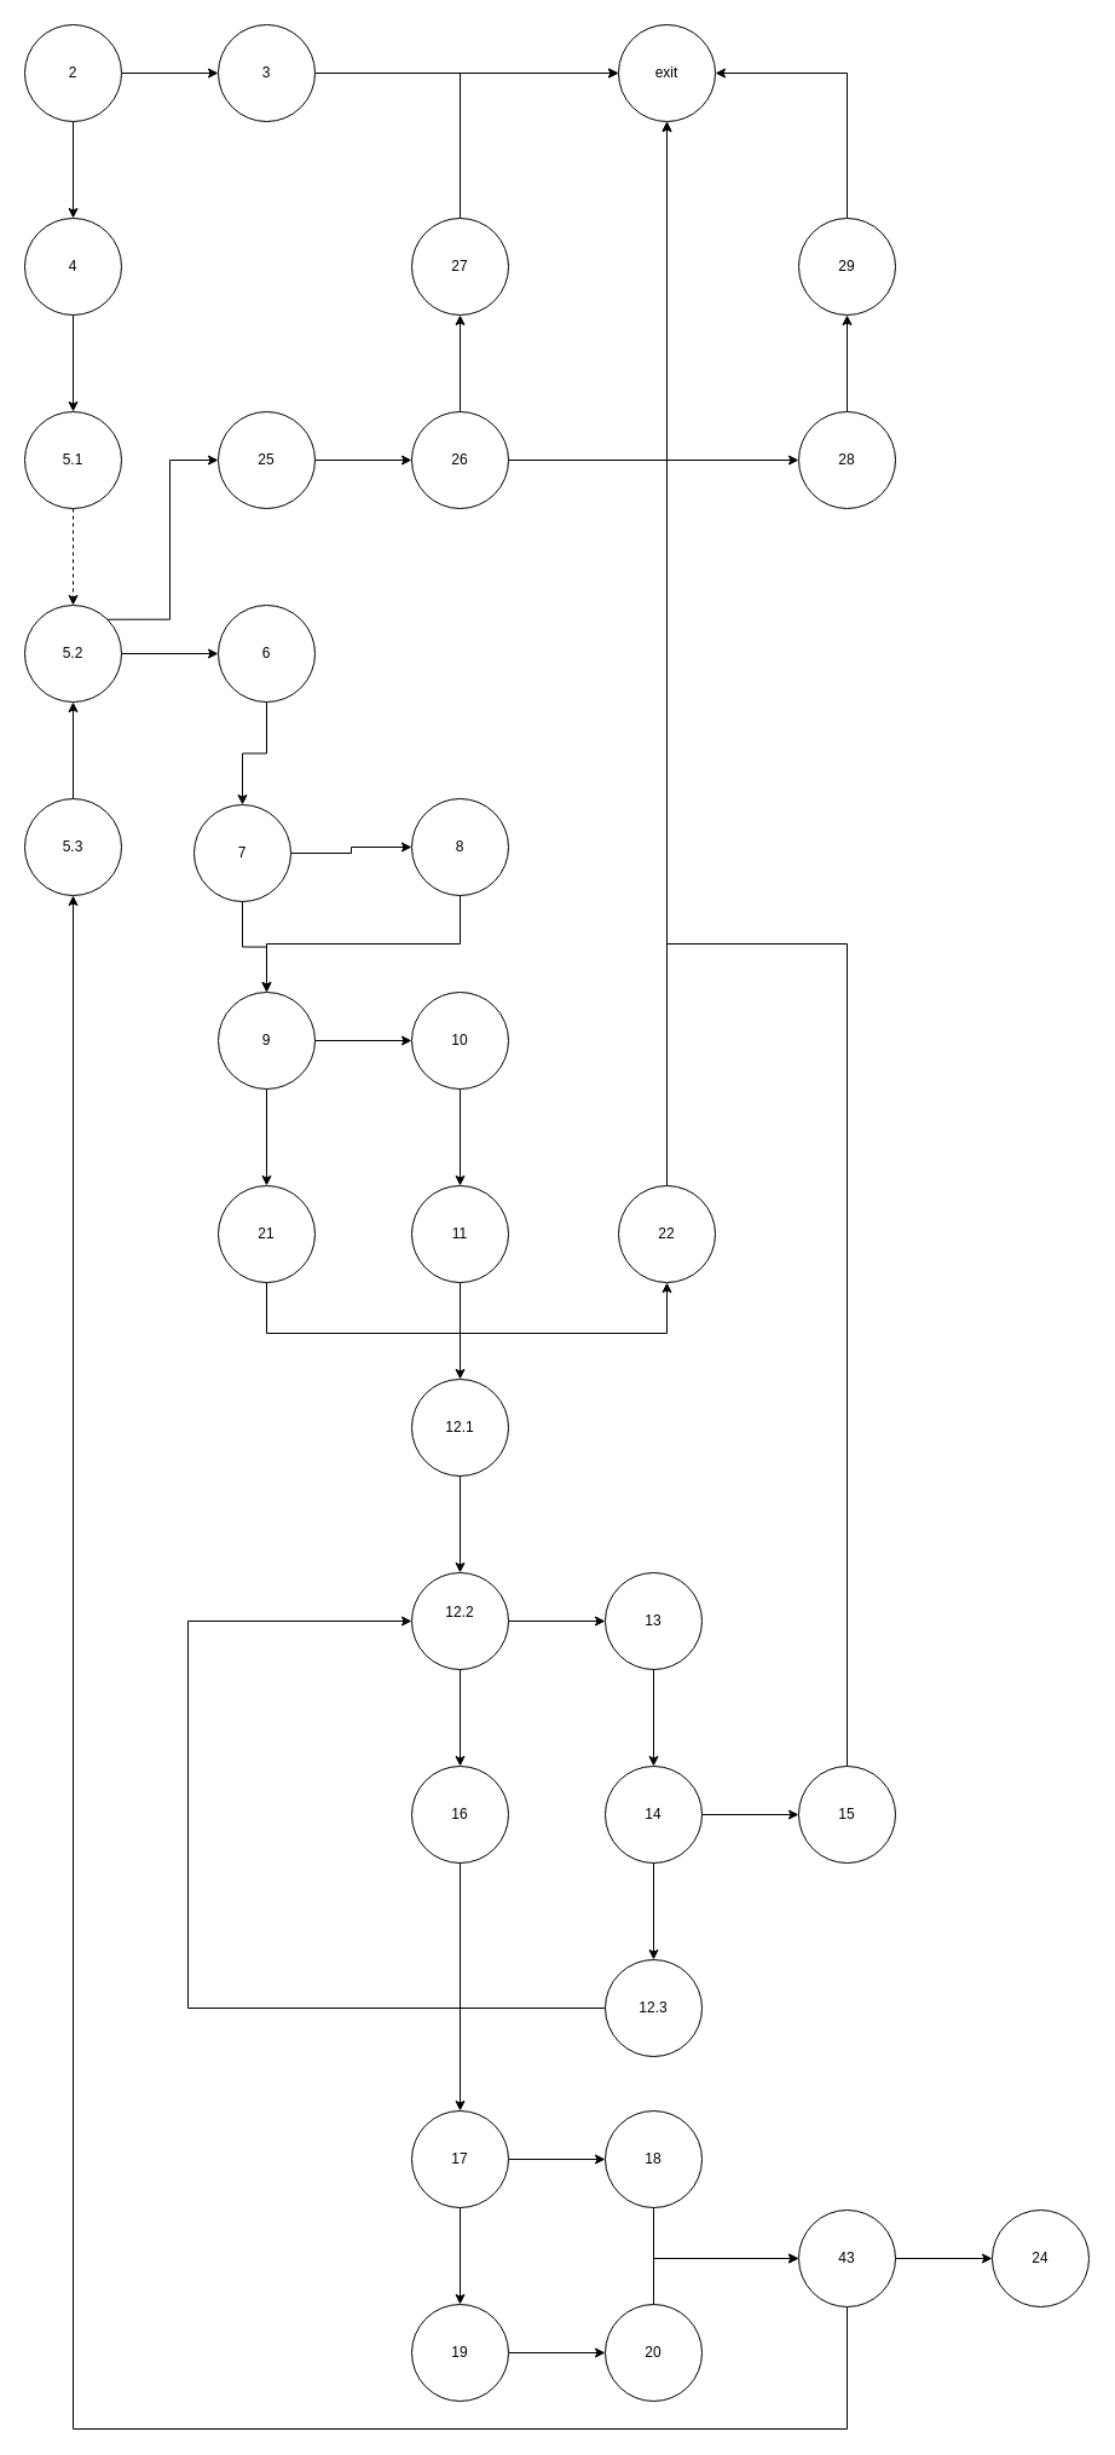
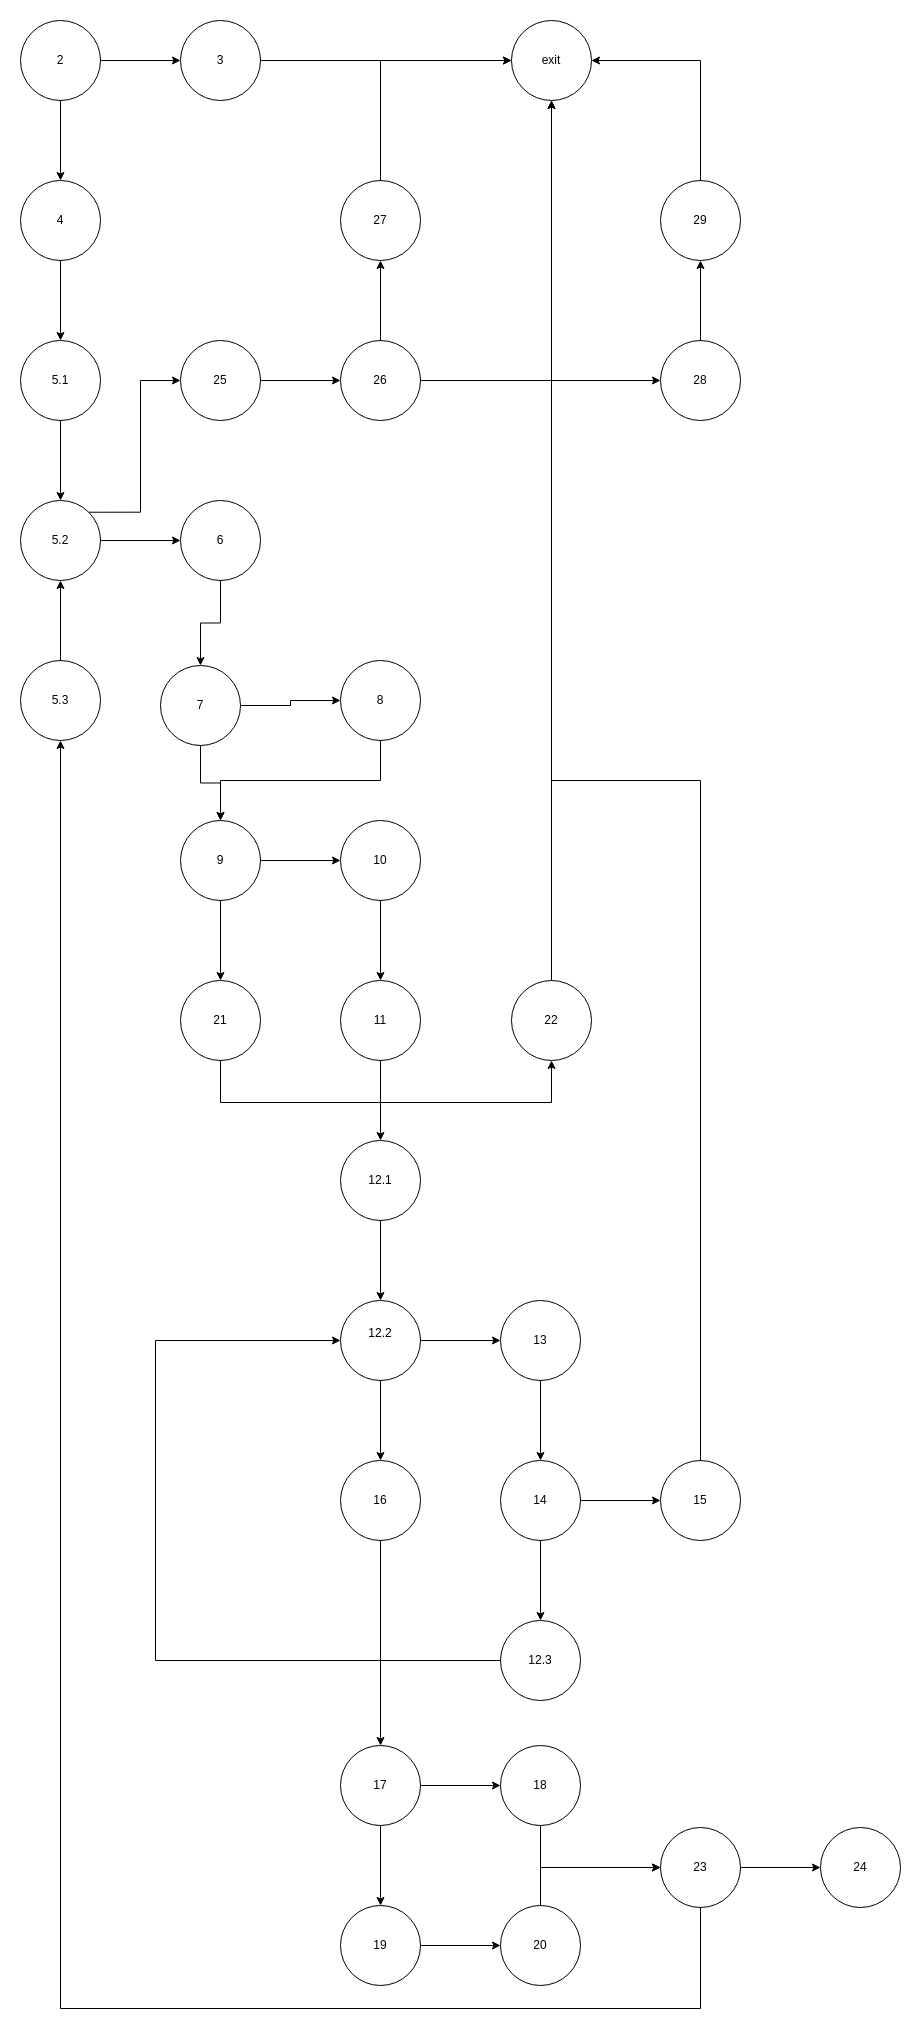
  <mxCell id="0" />
  <mxCell id="1" parent="0" />
  <mxCell id="2" value="" style="edgeStyle=orthogonalEdgeStyle;rounded=0;orthogonalLoop=1;jettySize=auto;html=1;" parent="1" source="4" target="6" edge="1"><mxGeometry relative="1" as="geometry" /></mxCell>
  <mxCell id="3" value="" style="edgeStyle=orthogonalEdgeStyle;rounded=0;orthogonalLoop=1;jettySize=auto;html=1;" parent="1" source="4" target="8" edge="1"><mxGeometry relative="1" as="geometry" /></mxCell>
  <mxCell id="4" value="&lt;div&gt;2&lt;/div&gt;" style="ellipse;whiteSpace=wrap;html=1;aspect=fixed;" parent="1" vertex="1"><mxGeometry x="20" y="20" width="80" height="80" as="geometry" /></mxCell>
  <mxCell id="5" value="" style="edgeStyle=orthogonalEdgeStyle;rounded=0;orthogonalLoop=1;jettySize=auto;html=1;" parent="1" source="6" target="11" edge="1"><mxGeometry relative="1" as="geometry" /></mxCell>
  <mxCell id="6" value="4" style="ellipse;whiteSpace=wrap;html=1;" parent="1" vertex="1"><mxGeometry x="20" y="180" width="80" height="80" as="geometry" /></mxCell>
  <mxCell id="7" value="" style="edgeStyle=orthogonalEdgeStyle;rounded=0;orthogonalLoop=1;jettySize=auto;html=1;" parent="1" source="8" target="9" edge="1"><mxGeometry relative="1" as="geometry" /></mxCell>
  <mxCell id="8" value="3" style="ellipse;whiteSpace=wrap;html=1;" parent="1" vertex="1"><mxGeometry x="180" y="20" width="80" height="80" as="geometry" /></mxCell>
  <mxCell id="9" value="exit" style="ellipse;whiteSpace=wrap;html=1;" parent="1" vertex="1"><mxGeometry x="511" y="20" width="80" height="80" as="geometry" /></mxCell>
- <mxCell id="10" value="" style="edgeStyle=orthogonalEdgeStyle;rounded=0;orthogonalLoop=1;jettySize=auto;html=1;dashed=1;" parent="1" source="11" target="14" edge="1"><mxGeometry relative="1" as="geometry" /></mxCell>
+ <mxCell id="10" value="" style="edgeStyle=orthogonalEdgeStyle;rounded=0;orthogonalLoop=1;jettySize=auto;html=1;" parent="1" source="11" target="14" edge="1"><mxGeometry relative="1" as="geometry" /></mxCell>
  <mxCell id="11" value="5.1" style="ellipse;whiteSpace=wrap;html=1;" parent="1" vertex="1"><mxGeometry x="20" y="340" width="80" height="80" as="geometry" /></mxCell>
  <mxCell id="12" value="" style="edgeStyle=orthogonalEdgeStyle;rounded=0;orthogonalLoop=1;jettySize=auto;html=1;" parent="1" source="14" target="16" edge="1"><mxGeometry relative="1" as="geometry" /></mxCell>
  <mxCell id="13" style="edgeStyle=orthogonalEdgeStyle;rounded=0;orthogonalLoop=1;jettySize=auto;html=1;exitX=1;exitY=0;exitDx=0;exitDy=0;entryX=0;entryY=0.5;entryDx=0;entryDy=0;" parent="1" source="14" target="63" edge="1"><mxGeometry relative="1" as="geometry" /></mxCell>
  <mxCell id="14" value="5.2" style="ellipse;whiteSpace=wrap;html=1;" parent="1" vertex="1"><mxGeometry x="20" y="500" width="80" height="80" as="geometry" /></mxCell>
  <mxCell id="15" value="" style="edgeStyle=orthogonalEdgeStyle;rounded=0;orthogonalLoop=1;jettySize=auto;html=1;" parent="1" source="16" target="19" edge="1"><mxGeometry relative="1" as="geometry" /></mxCell>
  <mxCell id="16" value="6" style="ellipse;whiteSpace=wrap;html=1;" parent="1" vertex="1"><mxGeometry x="180" y="500" width="80" height="80" as="geometry" /></mxCell>
  <mxCell id="17" value="" style="edgeStyle=orthogonalEdgeStyle;rounded=0;orthogonalLoop=1;jettySize=auto;html=1;" parent="1" source="19" target="21" edge="1"><mxGeometry relative="1" as="geometry" /></mxCell>
  <mxCell id="18" value="" style="edgeStyle=orthogonalEdgeStyle;rounded=0;orthogonalLoop=1;jettySize=auto;html=1;" parent="1" source="19" target="24" edge="1"><mxGeometry relative="1" as="geometry" /></mxCell>
  <mxCell id="19" value="7" style="ellipse;whiteSpace=wrap;html=1;" parent="1" vertex="1"><mxGeometry x="160" y="665" width="80" height="80" as="geometry" /></mxCell>
  <mxCell id="20" style="edgeStyle=orthogonalEdgeStyle;rounded=0;orthogonalLoop=1;jettySize=auto;html=1;exitX=0.5;exitY=1;exitDx=0;exitDy=0;entryX=0.5;entryY=0;entryDx=0;entryDy=0;" parent="1" source="21" target="24" edge="1"><mxGeometry relative="1" as="geometry" /></mxCell>
  <mxCell id="21" value="8" style="ellipse;whiteSpace=wrap;html=1;" parent="1" vertex="1"><mxGeometry x="340" y="660" width="80" height="80" as="geometry" /></mxCell>
  <mxCell id="22" value="" style="edgeStyle=orthogonalEdgeStyle;rounded=0;orthogonalLoop=1;jettySize=auto;html=1;" parent="1" source="24" target="26" edge="1"><mxGeometry relative="1" as="geometry" /></mxCell>
  <mxCell id="23" value="" style="edgeStyle=orthogonalEdgeStyle;rounded=0;orthogonalLoop=1;jettySize=auto;html=1;" parent="1" source="24" target="53" edge="1"><mxGeometry relative="1" as="geometry" /></mxCell>
  <mxCell id="24" value="9" style="ellipse;whiteSpace=wrap;html=1;" parent="1" vertex="1"><mxGeometry x="180" y="820" width="80" height="80" as="geometry" /></mxCell>
  <mxCell id="25" value="" style="edgeStyle=orthogonalEdgeStyle;rounded=0;orthogonalLoop=1;jettySize=auto;html=1;" parent="1" source="26" target="28" edge="1"><mxGeometry relative="1" as="geometry" /></mxCell>
  <mxCell id="26" value="10" style="ellipse;whiteSpace=wrap;html=1;" parent="1" vertex="1"><mxGeometry x="340" y="820" width="80" height="80" as="geometry" /></mxCell>
  <mxCell id="27" value="" style="edgeStyle=orthogonalEdgeStyle;rounded=0;orthogonalLoop=1;jettySize=auto;html=1;" parent="1" source="28" target="30" edge="1"><mxGeometry relative="1" as="geometry" /></mxCell>
  <mxCell id="28" value="11" style="ellipse;whiteSpace=wrap;html=1;" parent="1" vertex="1"><mxGeometry x="340" y="980" width="80" height="80" as="geometry" /></mxCell>
  <mxCell id="29" value="" style="edgeStyle=orthogonalEdgeStyle;rounded=0;orthogonalLoop=1;jettySize=auto;html=1;" parent="1" source="30" target="33" edge="1"><mxGeometry relative="1" as="geometry" /></mxCell>
  <mxCell id="30" value="12.1" style="ellipse;whiteSpace=wrap;html=1;" parent="1" vertex="1"><mxGeometry x="340" y="1140" width="80" height="80" as="geometry" /></mxCell>
  <mxCell id="31" value="" style="edgeStyle=orthogonalEdgeStyle;rounded=0;orthogonalLoop=1;jettySize=auto;html=1;" parent="1" source="33" target="35" edge="1"><mxGeometry relative="1" as="geometry" /></mxCell>
  <mxCell id="32" value="" style="edgeStyle=orthogonalEdgeStyle;rounded=0;orthogonalLoop=1;jettySize=auto;html=1;" parent="1" source="33" target="65" edge="1"><mxGeometry relative="1" as="geometry" /></mxCell>
  <mxCell id="33" value="12.2&lt;div&gt;&lt;br&gt;&lt;/div&gt;" style="ellipse;whiteSpace=wrap;html=1;" parent="1" vertex="1"><mxGeometry x="340" y="1300" width="80" height="80" as="geometry" /></mxCell>
  <mxCell id="34" value="" style="edgeStyle=orthogonalEdgeStyle;rounded=0;orthogonalLoop=1;jettySize=auto;html=1;" parent="1" source="35" target="38" edge="1"><mxGeometry relative="1" as="geometry" /></mxCell>
  <mxCell id="35" value="13" style="ellipse;whiteSpace=wrap;html=1;" parent="1" vertex="1"><mxGeometry x="500" y="1300" width="80" height="80" as="geometry" /></mxCell>
  <mxCell id="36" value="" style="edgeStyle=orthogonalEdgeStyle;rounded=0;orthogonalLoop=1;jettySize=auto;html=1;" parent="1" source="38" target="40" edge="1"><mxGeometry relative="1" as="geometry" /></mxCell>
  <mxCell id="37" value="" style="edgeStyle=orthogonalEdgeStyle;rounded=0;orthogonalLoop=1;jettySize=auto;html=1;" parent="1" source="38" target="42" edge="1"><mxGeometry relative="1" as="geometry" /></mxCell>
  <mxCell id="38" value="14" style="ellipse;whiteSpace=wrap;html=1;" parent="1" vertex="1"><mxGeometry x="500" y="1460" width="80" height="80" as="geometry" /></mxCell>
  <mxCell id="39" style="edgeStyle=orthogonalEdgeStyle;rounded=0;orthogonalLoop=1;jettySize=auto;html=1;exitX=0.5;exitY=0;exitDx=0;exitDy=0;" parent="1" source="40" target="9" edge="1"><mxGeometry relative="1" as="geometry" /></mxCell>
  <mxCell id="40" value="15" style="ellipse;whiteSpace=wrap;html=1;" parent="1" vertex="1"><mxGeometry x="660" y="1460" width="80" height="80" as="geometry" /></mxCell>
  <mxCell id="41" style="edgeStyle=orthogonalEdgeStyle;rounded=0;orthogonalLoop=1;jettySize=auto;html=1;exitX=0;exitY=0.5;exitDx=0;exitDy=0;entryX=0;entryY=0.5;entryDx=0;entryDy=0;" parent="1" source="42" target="33" edge="1"><mxGeometry relative="1" as="geometry"><Array as="points"><mxPoint x="155" y="1660" /><mxPoint x="155" y="1340" /></Array></mxGeometry></mxCell>
  <mxCell id="42" value="12.3" style="ellipse;whiteSpace=wrap;html=1;" parent="1" vertex="1"><mxGeometry x="500" y="1620" width="80" height="80" as="geometry" /></mxCell>
  <mxCell id="43" value="" style="edgeStyle=orthogonalEdgeStyle;rounded=0;orthogonalLoop=1;jettySize=auto;html=1;" parent="1" source="45" target="47" edge="1"><mxGeometry relative="1" as="geometry" /></mxCell>
  <mxCell id="44" value="" style="edgeStyle=orthogonalEdgeStyle;rounded=0;orthogonalLoop=1;jettySize=auto;html=1;" parent="1" source="45" target="49" edge="1"><mxGeometry relative="1" as="geometry" /></mxCell>
  <mxCell id="45" value="17" style="ellipse;whiteSpace=wrap;html=1;aspect=fixed;" parent="1" vertex="1"><mxGeometry x="340" y="1745" width="80" height="80" as="geometry" /></mxCell>
  <mxCell id="46" style="edgeStyle=orthogonalEdgeStyle;rounded=0;orthogonalLoop=1;jettySize=auto;html=1;exitX=0.5;exitY=1;exitDx=0;exitDy=0;entryX=0;entryY=0.5;entryDx=0;entryDy=0;" parent="1" source="47" target="58" edge="1"><mxGeometry relative="1" as="geometry" /></mxCell>
  <mxCell id="47" value="18" style="ellipse;whiteSpace=wrap;html=1;" parent="1" vertex="1"><mxGeometry x="500" y="1745" width="80" height="80" as="geometry" /></mxCell>
  <mxCell id="48" value="" style="edgeStyle=orthogonalEdgeStyle;rounded=0;orthogonalLoop=1;jettySize=auto;html=1;" parent="1" source="49" target="51" edge="1"><mxGeometry relative="1" as="geometry" /></mxCell>
  <mxCell id="49" value="19" style="ellipse;whiteSpace=wrap;html=1;" parent="1" vertex="1"><mxGeometry x="340" y="1905" width="80" height="80" as="geometry" /></mxCell>
  <mxCell id="50" style="edgeStyle=orthogonalEdgeStyle;rounded=0;orthogonalLoop=1;jettySize=auto;html=1;exitX=0.5;exitY=0;exitDx=0;exitDy=0;" parent="1" source="51" target="58" edge="1"><mxGeometry relative="1" as="geometry" /></mxCell>
  <mxCell id="51" value="20" style="ellipse;whiteSpace=wrap;html=1;" parent="1" vertex="1"><mxGeometry x="500" y="1905" width="80" height="80" as="geometry" /></mxCell>
  <mxCell id="52" style="edgeStyle=orthogonalEdgeStyle;rounded=0;orthogonalLoop=1;jettySize=auto;html=1;exitX=0.5;exitY=1;exitDx=0;exitDy=0;entryX=0.5;entryY=1;entryDx=0;entryDy=0;" parent="1" source="53" target="55" edge="1"><mxGeometry relative="1" as="geometry"><Array as="points"><mxPoint x="220" y="1102" /><mxPoint x="551" y="1102" /></Array></mxGeometry></mxCell>
  <mxCell id="53" value="21" style="ellipse;whiteSpace=wrap;html=1;" parent="1" vertex="1"><mxGeometry x="180" y="980" width="80" height="80" as="geometry" /></mxCell>
  <mxCell id="54" style="edgeStyle=orthogonalEdgeStyle;rounded=0;orthogonalLoop=1;jettySize=auto;html=1;exitX=0.5;exitY=0;exitDx=0;exitDy=0;" parent="1" source="55" target="9" edge="1"><mxGeometry relative="1" as="geometry" /></mxCell>
  <mxCell id="55" value="22" style="ellipse;whiteSpace=wrap;html=1;aspect=fixed;" parent="1" vertex="1"><mxGeometry x="511" y="980" width="80" height="80" as="geometry" /></mxCell>
  <mxCell id="56" value="" style="edgeStyle=orthogonalEdgeStyle;rounded=0;orthogonalLoop=1;jettySize=auto;html=1;" parent="1" source="58" target="59" edge="1"><mxGeometry relative="1" as="geometry" /></mxCell>
  <mxCell id="57" style="edgeStyle=orthogonalEdgeStyle;rounded=0;orthogonalLoop=1;jettySize=auto;html=1;exitX=0.5;exitY=1;exitDx=0;exitDy=0;" edge="1" parent="1" source="58" target="61"><mxGeometry relative="1" as="geometry"><Array as="points"><mxPoint x="700" y="2008" /><mxPoint x="60" y="2008" /></Array></mxGeometry></mxCell>
- <mxCell id="58" value="43" style="ellipse;whiteSpace=wrap;html=1;aspect=fixed;" parent="1" vertex="1"><mxGeometry x="660" y="1827" width="80" height="80" as="geometry" /></mxCell>
+ <mxCell id="58" value="23" style="ellipse;whiteSpace=wrap;html=1;aspect=fixed;" parent="1" vertex="1"><mxGeometry x="660" y="1827" width="80" height="80" as="geometry" /></mxCell>
  <mxCell id="59" value="24" style="ellipse;whiteSpace=wrap;html=1;" parent="1" vertex="1"><mxGeometry x="820" y="1827" width="80" height="80" as="geometry" /></mxCell>
  <mxCell id="60" style="edgeStyle=orthogonalEdgeStyle;rounded=0;orthogonalLoop=1;jettySize=auto;html=1;exitX=0.5;exitY=0;exitDx=0;exitDy=0;entryX=0.5;entryY=1;entryDx=0;entryDy=0;" parent="1" source="61" target="14" edge="1"><mxGeometry relative="1" as="geometry" /></mxCell>
  <mxCell id="61" value="5.3" style="ellipse;whiteSpace=wrap;html=1;aspect=fixed;" parent="1" vertex="1"><mxGeometry x="20" y="660" width="80" height="80" as="geometry" /></mxCell>
  <mxCell id="62" value="" style="edgeStyle=orthogonalEdgeStyle;rounded=0;orthogonalLoop=1;jettySize=auto;html=1;" parent="1" source="63" target="68" edge="1"><mxGeometry relative="1" as="geometry" /></mxCell>
  <mxCell id="63" value="25" style="ellipse;whiteSpace=wrap;html=1;aspect=fixed;" parent="1" vertex="1"><mxGeometry x="180" y="340" width="80" height="80" as="geometry" /></mxCell>
  <mxCell id="64" style="edgeStyle=orthogonalEdgeStyle;rounded=0;orthogonalLoop=1;jettySize=auto;html=1;exitX=0.5;exitY=1;exitDx=0;exitDy=0;entryX=0.5;entryY=0;entryDx=0;entryDy=0;" parent="1" source="65" target="45" edge="1"><mxGeometry relative="1" as="geometry" /></mxCell>
  <mxCell id="65" value="16" style="ellipse;whiteSpace=wrap;html=1;" parent="1" vertex="1"><mxGeometry x="340" y="1460" width="80" height="80" as="geometry" /></mxCell>
  <mxCell id="66" value="" style="edgeStyle=orthogonalEdgeStyle;rounded=0;orthogonalLoop=1;jettySize=auto;html=1;" parent="1" source="68" target="70" edge="1"><mxGeometry relative="1" as="geometry" /></mxCell>
  <mxCell id="67" value="" style="edgeStyle=orthogonalEdgeStyle;rounded=0;orthogonalLoop=1;jettySize=auto;html=1;" parent="1" source="68" target="72" edge="1"><mxGeometry relative="1" as="geometry" /></mxCell>
  <mxCell id="68" value="26" style="ellipse;whiteSpace=wrap;html=1;" parent="1" vertex="1"><mxGeometry x="340" y="340" width="80" height="80" as="geometry" /></mxCell>
  <mxCell id="69" style="edgeStyle=orthogonalEdgeStyle;rounded=0;orthogonalLoop=1;jettySize=auto;html=1;exitX=0.5;exitY=0;exitDx=0;exitDy=0;entryX=0;entryY=0.5;entryDx=0;entryDy=0;" parent="1" source="70" target="9" edge="1"><mxGeometry relative="1" as="geometry" /></mxCell>
  <mxCell id="70" value="27" style="ellipse;whiteSpace=wrap;html=1;" parent="1" vertex="1"><mxGeometry x="340" y="180" width="80" height="80" as="geometry" /></mxCell>
  <mxCell id="71" value="" style="edgeStyle=orthogonalEdgeStyle;rounded=0;orthogonalLoop=1;jettySize=auto;html=1;" parent="1" source="72" target="74" edge="1"><mxGeometry relative="1" as="geometry" /></mxCell>
  <mxCell id="72" value="28" style="ellipse;whiteSpace=wrap;html=1;" parent="1" vertex="1"><mxGeometry x="660" y="340" width="80" height="80" as="geometry" /></mxCell>
  <mxCell id="73" style="edgeStyle=orthogonalEdgeStyle;rounded=0;orthogonalLoop=1;jettySize=auto;html=1;exitX=0.5;exitY=0;exitDx=0;exitDy=0;entryX=1;entryY=0.5;entryDx=0;entryDy=0;" parent="1" source="74" target="9" edge="1"><mxGeometry relative="1" as="geometry" /></mxCell>
  <mxCell id="74" value="29" style="ellipse;whiteSpace=wrap;html=1;" parent="1" vertex="1"><mxGeometry x="660" y="180" width="80" height="80" as="geometry" /></mxCell>
